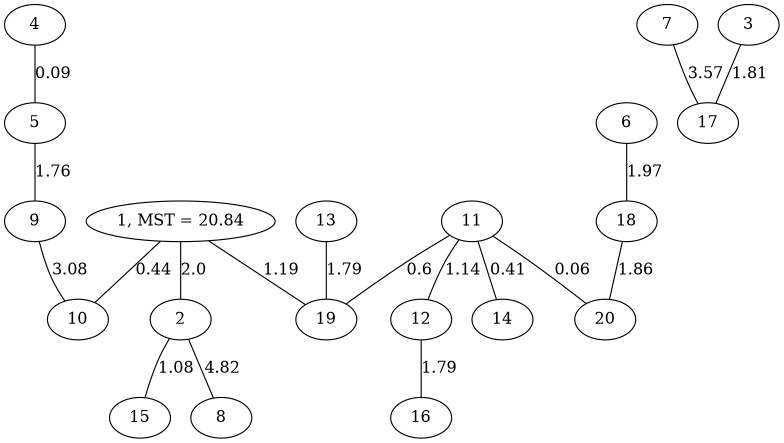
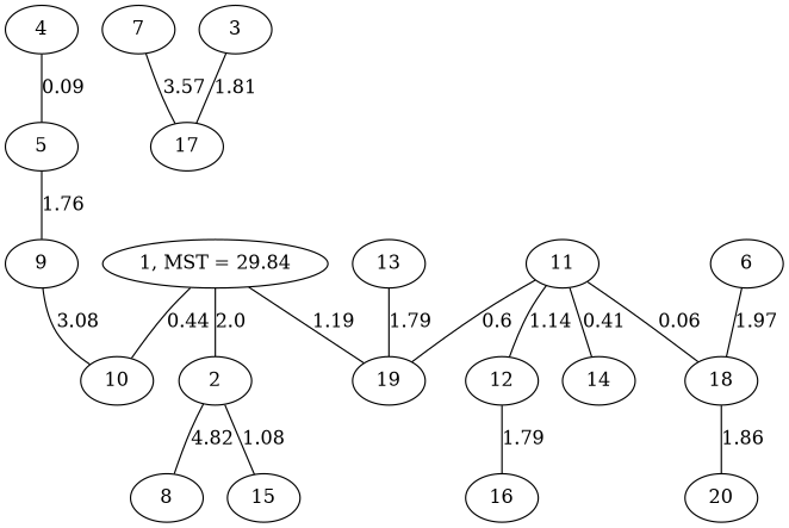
  graph {
    2
    8
    15
    7
    17
    9
    10
-   n8 [label="1, MST = 20.84"]
+   n8 [label="1, MST = 29.84"]
    19
    6
    18
    20
    3
    12
    16
    5
    11
    14
    13
    4
    2 -- 8 [label=4.82]
    2 -- 15 [label=1.08]
    7 -- 17 [label=3.57]
    9 -- 10 [label=3.08]
    n8 -- 2 [label=2.0]
    n8 -- 10 [label=0.44]
    n8 -- 19 [label=1.19]
    6 -- 18 [label=1.97]
    18 -- 20 [label=1.86]
    3 -- 17 [label=1.81]
    12 -- 16 [label=1.79]
    5 -- 9 [label=1.76]
    11 -- 19 [label=0.6]
-   11 -- 20 [label=0.06]
+   11 -- 18 [label=0.06]
    11 -- 12 [label=1.14]
    11 -- 14 [label=0.41]
    13 -- 19 [label=1.79]
    4 -- 5 [label=0.09]
  }
